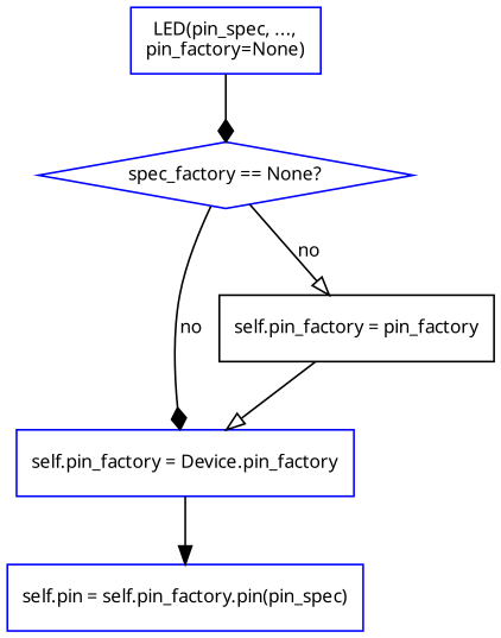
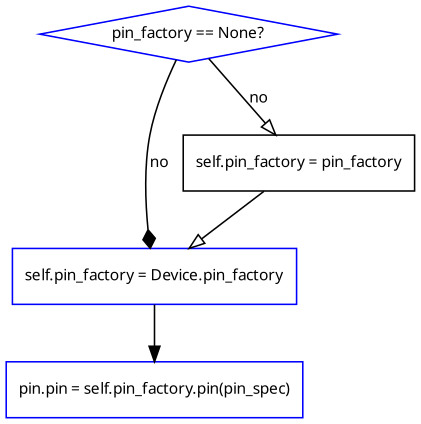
  digraph {
    rankdir=TB
    node [color=blue fontname=Sans fontsize=10 shape=filled]
    edge [arrowhead=diamond fontname=Sans fontsize=10]
-   n1 [label="LED(pin_spec, ...,\npin_factory=None)"]
-   n2 [label="spec_factory == None?" shape=diamond]
+   n2 [label="pin_factory == None?" shape=diamond]
    n3 [label="self.pin_factory = Device.pin_factory"]
    n4 [color=black label="self.pin_factory = pin_factory"]
-   n5 [label="self.pin = self.pin_factory.pin(pin_spec)"]
-   n1 -> n2
+   n5 [label="pin.pin = self.pin_factory.pin(pin_spec)"]
    n2 -> n3 [label=no]
    n2 -> n4 [arrowhead=onormal label=no]
    n3 -> n5 [arrowhead=normal]
    n4 -> n3 [arrowhead=onormal]
  }
